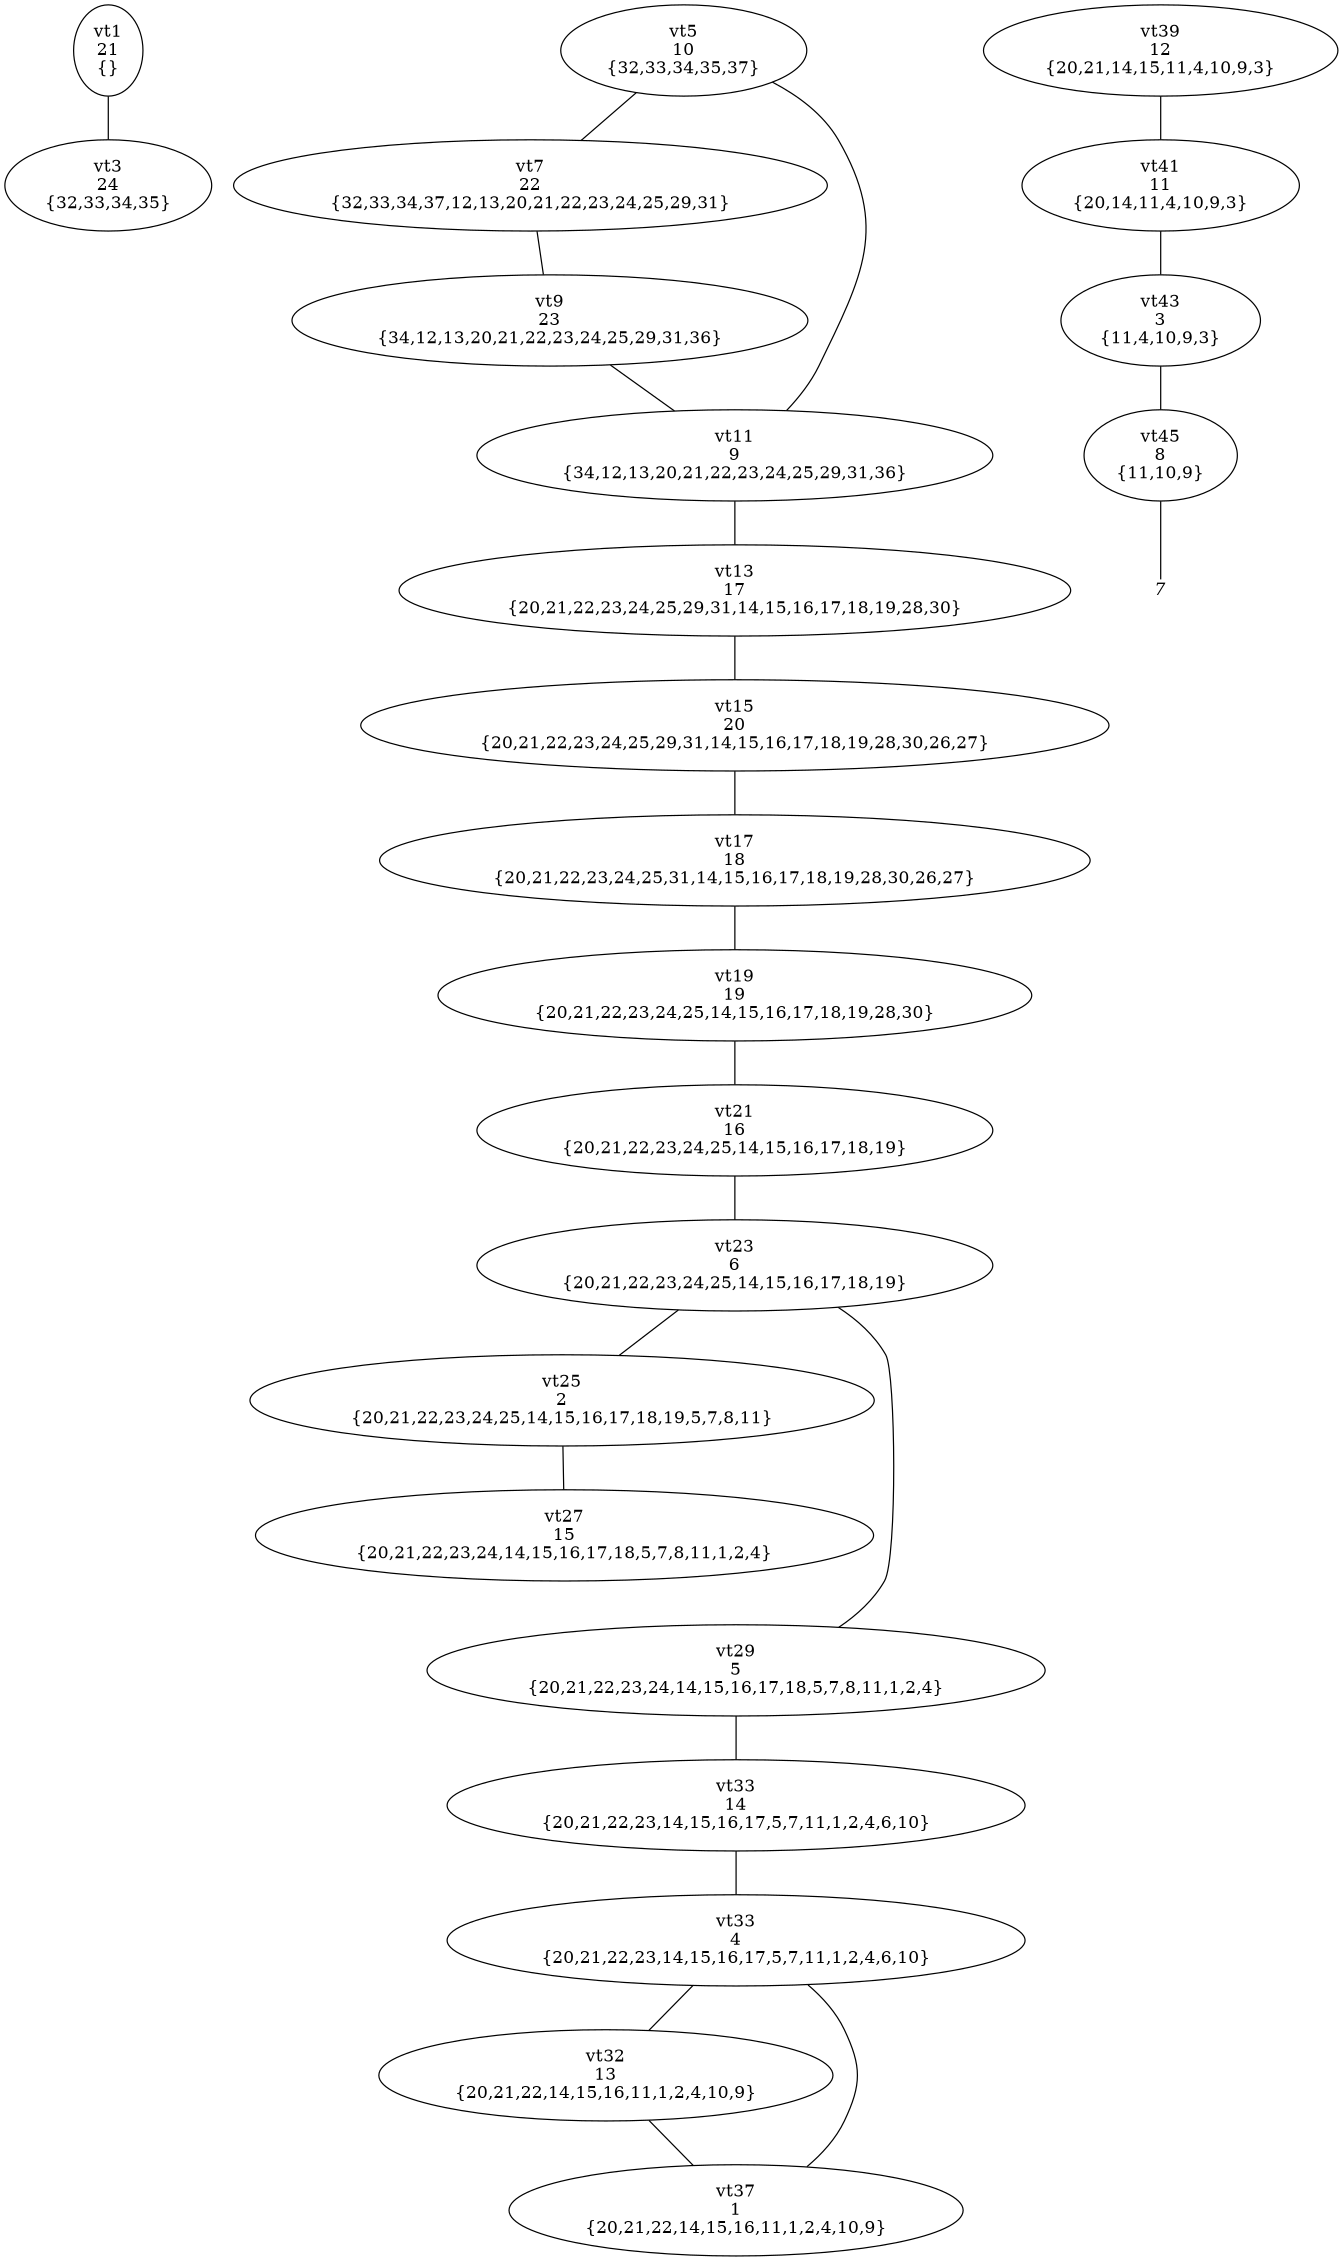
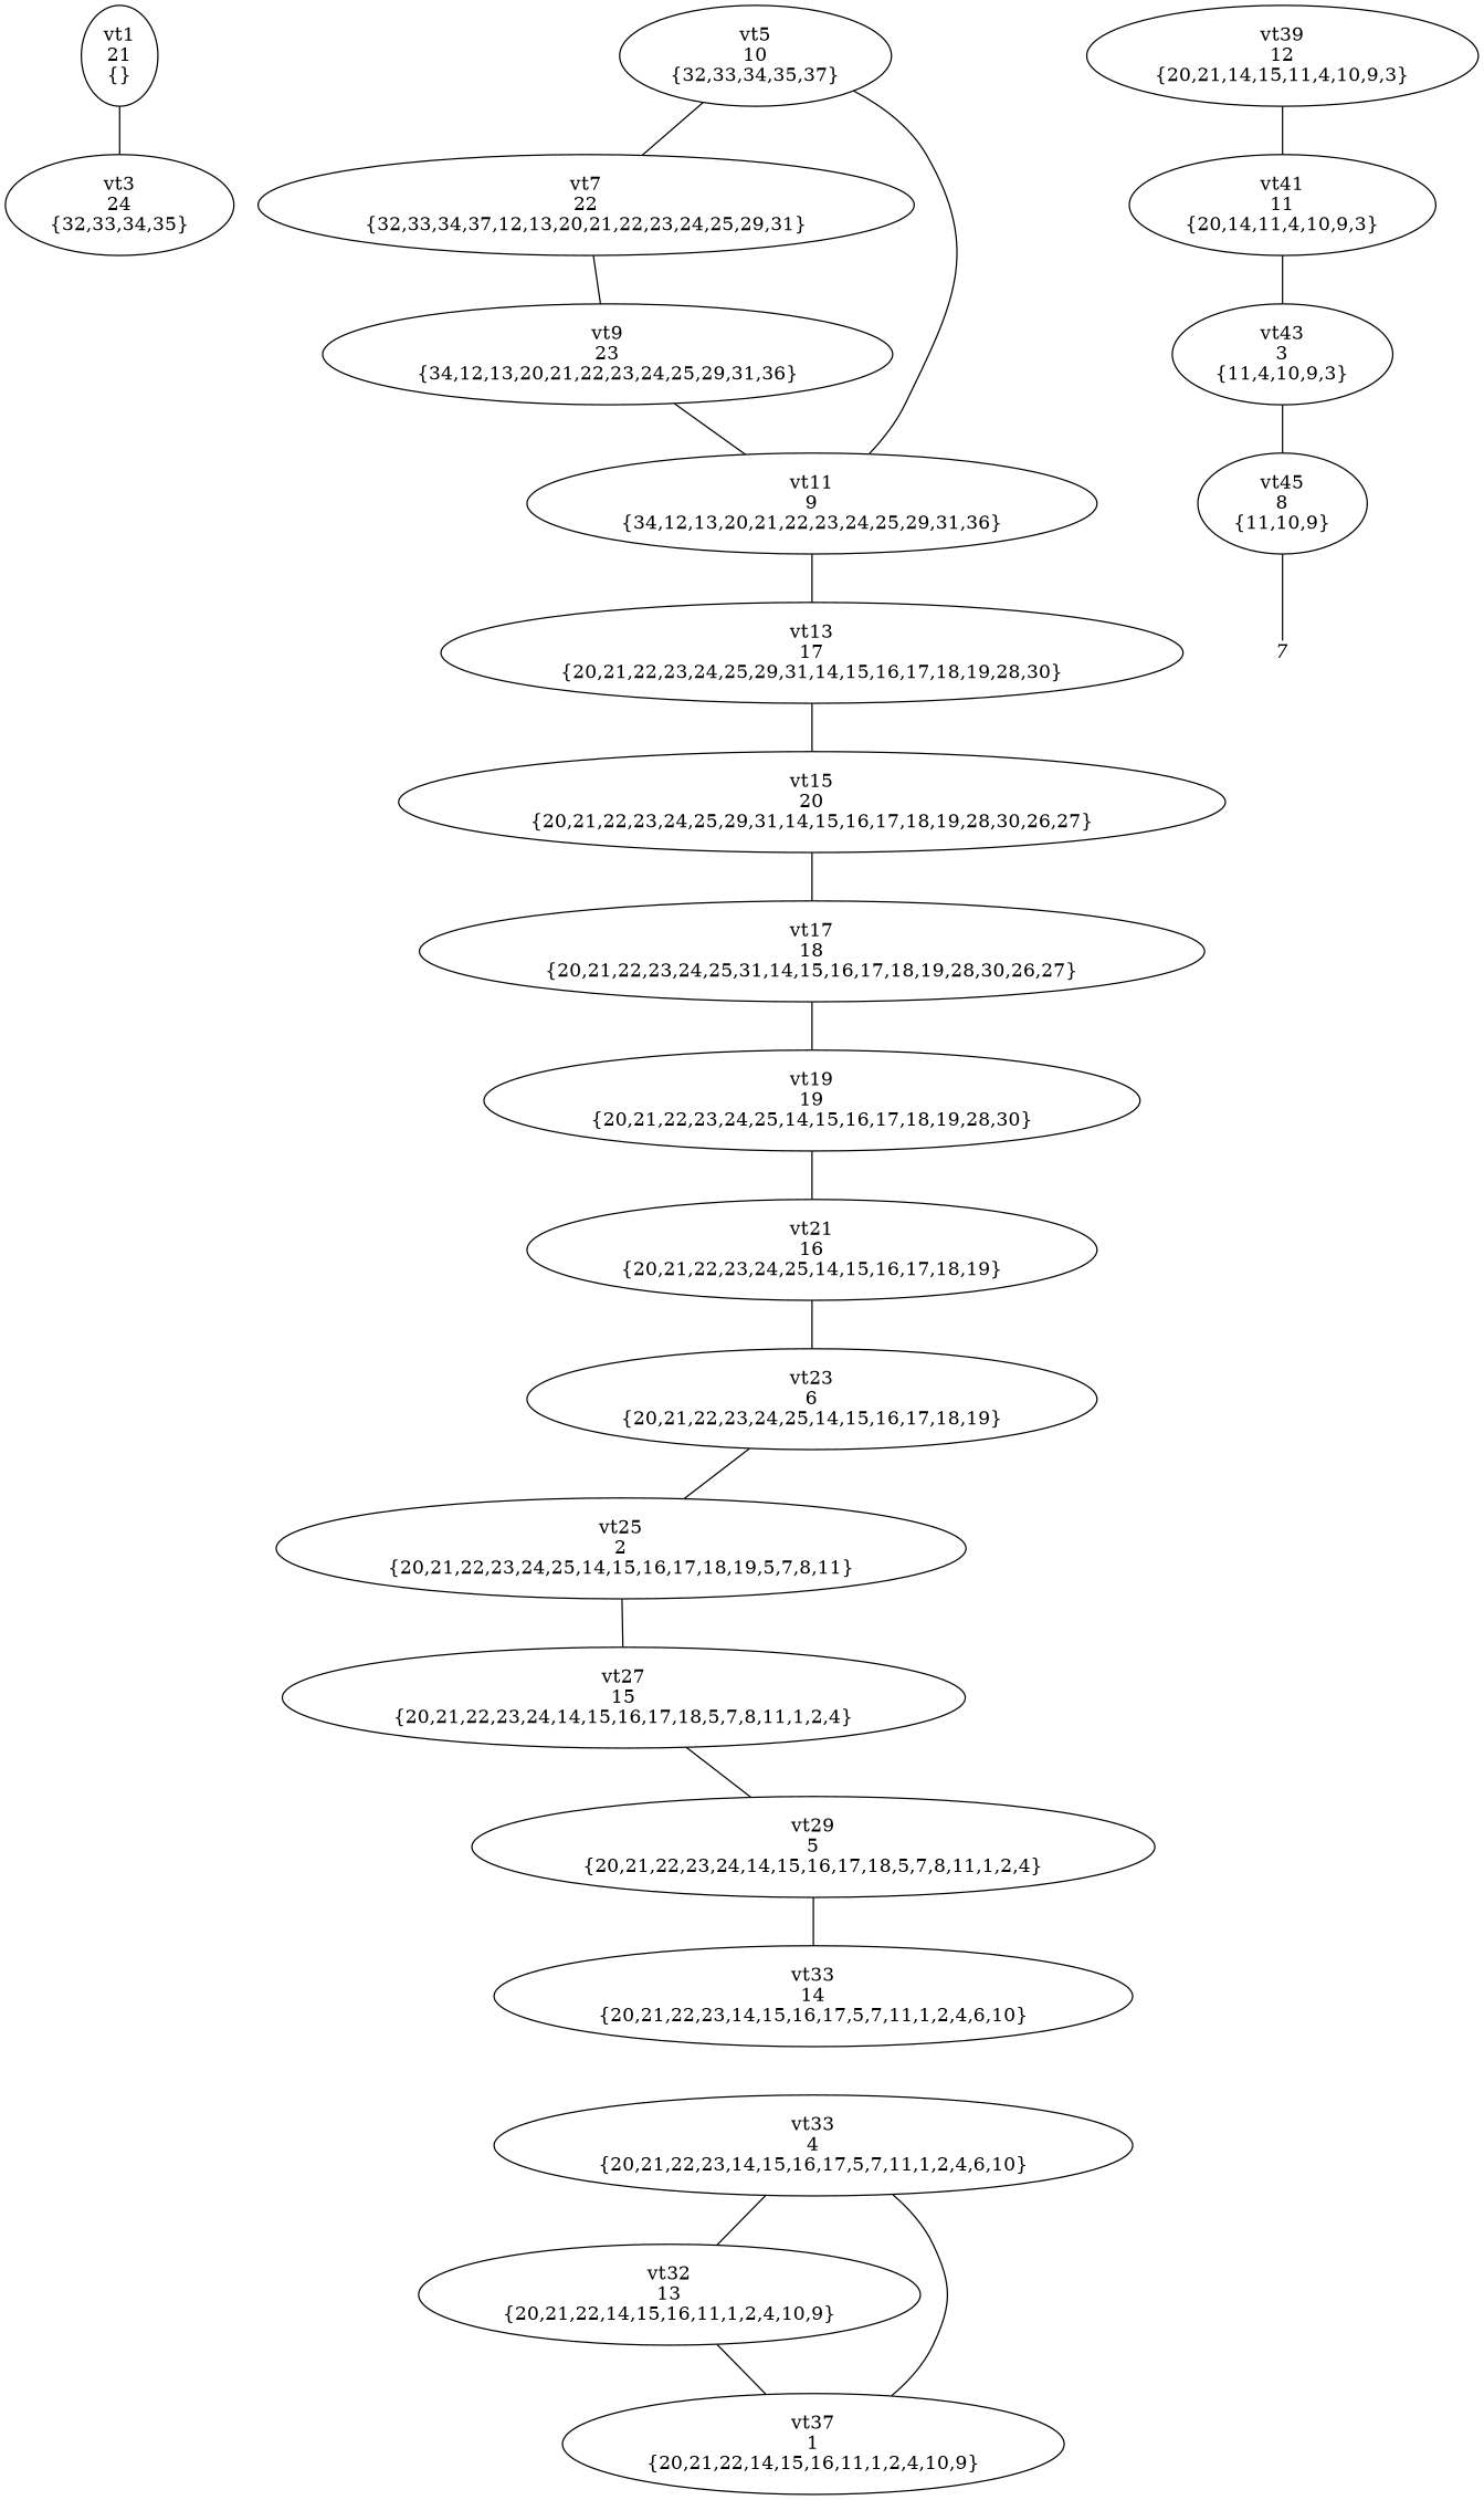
  digraph {
    node [shape=ellipse]
    edge [arrowhead=none]
    n1 [label="vt1\n21\n{}"]
    n2 [label="vt3\n24\n{32,33,34,35}"]
    n3 [label="vt5\n10\n{32,33,34,35,37}"]
    n4 [label="vt7\n22\n{32,33,34,37,12,13,20,21,22,23,24,25,29,31}"]
    n5 [label="vt9\n23\n{34,12,13,20,21,22,23,24,25,29,31,36}"]
    n6 [label="vt11\n9\n{34,12,13,20,21,22,23,24,25,29,31,36}"]
    n7 [label="vt13\n17\n{20,21,22,23,24,25,29,31,14,15,16,17,18,19,28,30}"]
    n8 [label="vt15\n20\n{20,21,22,23,24,25,29,31,14,15,16,17,18,19,28,30,26,27}"]
    n9 [label="vt17\n18\n{20,21,22,23,24,25,31,14,15,16,17,18,19,28,30,26,27}"]
    n10 [label="vt19\n19\n{20,21,22,23,24,25,14,15,16,17,18,19,28,30}"]
    n11 [label="vt21\n16\n{20,21,22,23,24,25,14,15,16,17,18,19}"]
    n12 [label="vt23\n6\n{20,21,22,23,24,25,14,15,16,17,18,19}"]
    n13 [label="vt25\n2\n{20,21,22,23,24,25,14,15,16,17,18,19,5,7,8,11}"]
    n14 [label="vt27\n15\n{20,21,22,23,24,14,15,16,17,18,5,7,8,11,1,2,4}"]
    n15 [label="vt29\n5\n{20,21,22,23,24,14,15,16,17,18,5,7,8,11,1,2,4}"]
    n16 [label="vt33\n14\n{20,21,22,23,14,15,16,17,5,7,11,1,2,4,6,10}"]
    n17 [label="vt33\n4\n{20,21,22,23,14,15,16,17,5,7,11,1,2,4,6,10}"]
    n18 [label="vt32\n13\n{20,21,22,14,15,16,11,1,2,4,10,9}"]
    n19 [label="vt37\n1\n{20,21,22,14,15,16,11,1,2,4,10,9}"]
    n20 [label="vt39\n12\n{20,21,14,15,11,4,10,9,3}"]
    n21 [label="vt41\n11\n{20,14,11,4,10,9,3}"]
    n22 [label="vt43\n3\n{11,4,10,9,3}"]
    n23 [label="vt45\n8\n{11,10,9}"]
    n24 [fixedsize=true fontname="Times-Italic" fontsize=14 height=.25 label=7 shape=plaintext width=.25]
    n1 -> n2
    n3 -> n4
    n4 -> n5
    n5 -> n6
    n6 -> n3
    n6 -> n7
    n7 -> n8
    n8 -> n9
    n9 -> n10
    n10 -> n11
    n11 -> n12
    n12 -> n13
    n13 -> n14
-   n12 -> n15
+   n14 -> n15
    n15 -> n16
-   n16 -> n17
    n17 -> n18
    n18 -> n19
    n19 -> n17
    n20 -> n21
    n21 -> n22
    n22 -> n23
    n23 -> n24
  }
